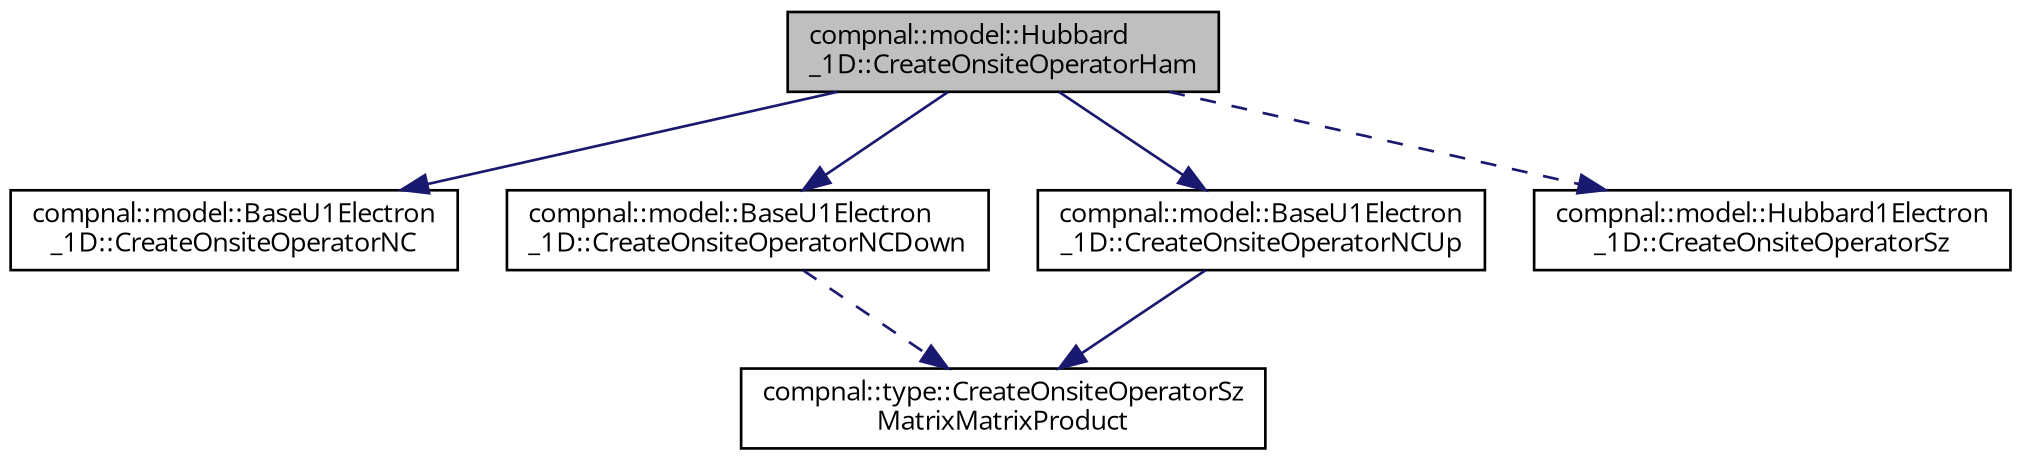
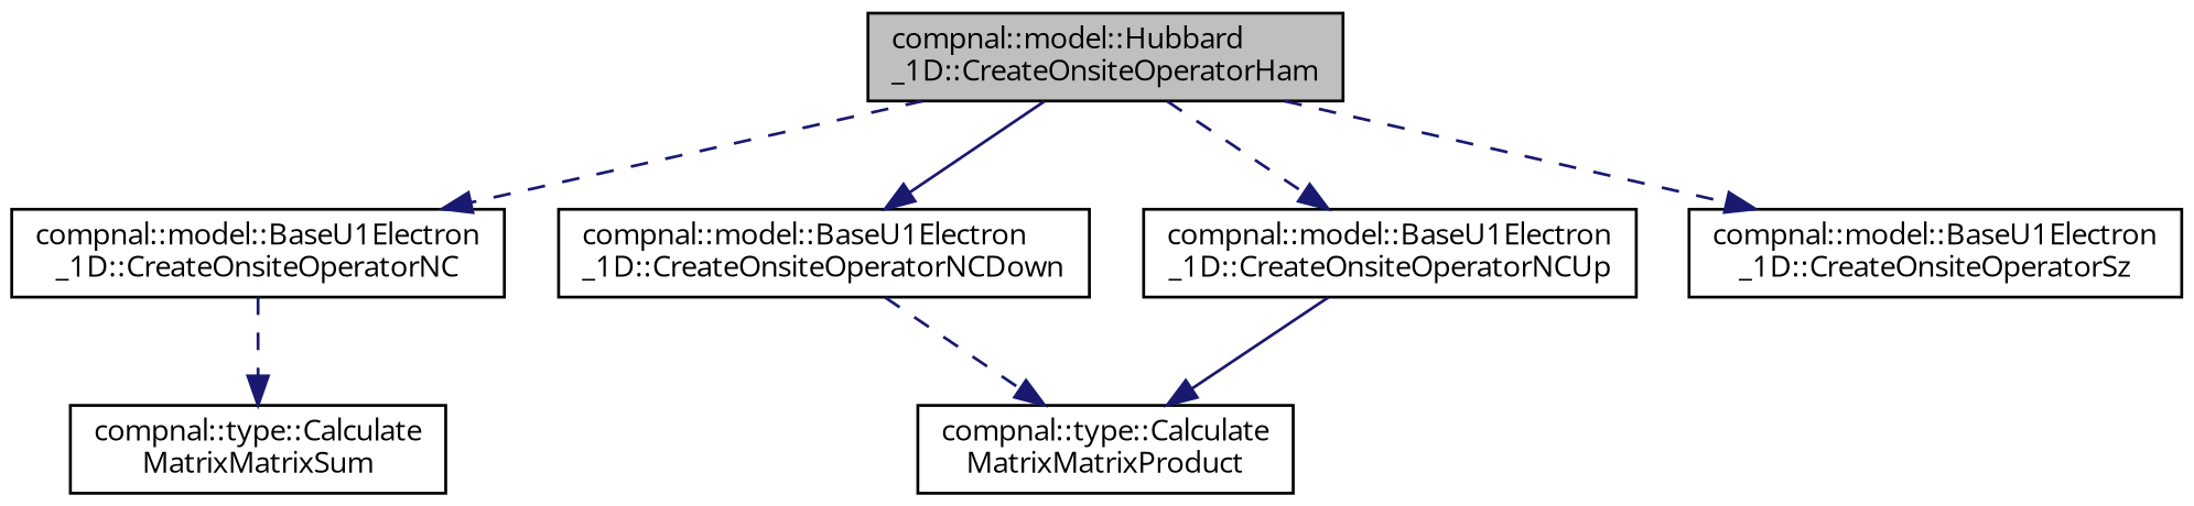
  digraph {
    fontname="Open Sans"
    rankdir=TB
    node [color=black fillcolor=white fontname="Open Sans" fontsize=10 shape=record style=filled]
    edge [color=midnightblue fontname="Open Sans" fontsize=10 labelfontname=Helvetica labelfontsize=10 style=dashed]
    n1 [fillcolor=grey75 fontcolor=black height=0.2 label="compnal::model::Hubbard\l_1D::CreateOnsiteOperatorHam" width=0.4]
    n2 [height=0.2 label="compnal::model::BaseU1Electron\l_1D::CreateOnsiteOperatorNC" width=0.4]
    n3 [height=0.2 label="compnal::model::BaseU1Electron\l_1D::CreateOnsiteOperatorNCDown" width=0.4]
    n4 [height=0.2 label="compnal::model::BaseU1Electron\l_1D::CreateOnsiteOperatorNCUp" width=0.4]
-   n5 [height=0.2 label="compnal::model::Hubbard1Electron\l_1D::CreateOnsiteOperatorSz" width=0.4]
-   n7 [height=0.2 label="compnal::type::CreateOnsiteOperatorSz\lMatrixMatrixProduct" width=0.4]
-   n1 -> n2 [style=solid]
+   n5 [height=0.2 label="compnal::model::BaseU1Electron\l_1D::CreateOnsiteOperatorSz" width=0.4]
+   n6 [height=0.2 label="compnal::type::Calculate\lMatrixMatrixSum" width=0.4]
+   n7 [height=0.2 label="compnal::type::Calculate\lMatrixMatrixProduct" width=0.4]
+   n1 -> n2
    n1 -> n3 [style=solid]
-   n1 -> n4 [style=solid]
+   n1 -> n4
    n1 -> n5
+   n2 -> n6
    n3 -> n7
    n4 -> n7 [style=solid]
  }
